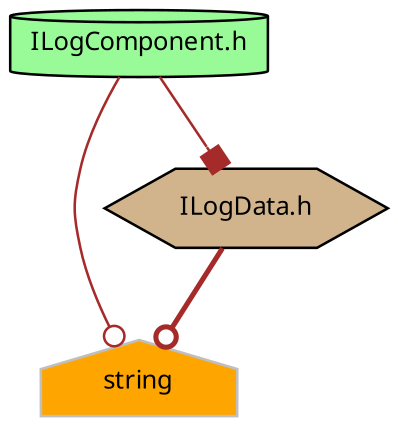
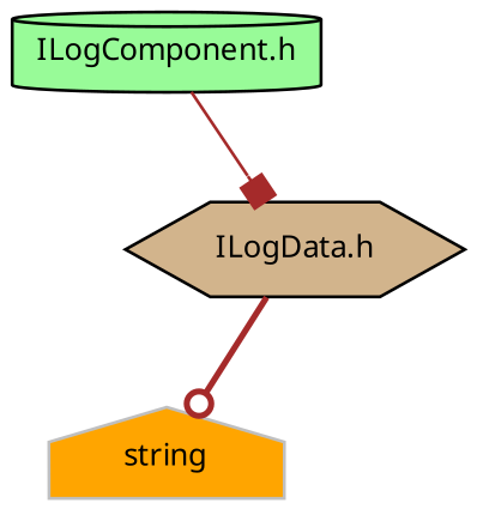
  digraph {
    fontname="Noto Sans"
    node [color=black fontname="Noto Sans" fontsize=10 style=filled]
    edge [arrowhead=odot color=brown fontname="Noto Sans" fontsize=10 labelfontname=Helvetica labelfontsize=10 style=solid]
    n1 [color=grey75 fillcolor=orange height=0.2 label=string shape=house width=0.4]
    n2 [fillcolor=palegreen height=0.2 label="ILogComponent.h" shape=cylinder width=0.4]
    n3 [fillcolor=tan height=0.2 label="ILogData.h" shape=hexagon width=0.4]
-   n2 -> n1
    n2 -> n3 [arrowhead=box]
    n3 -> n1 [style=bold]
  }
